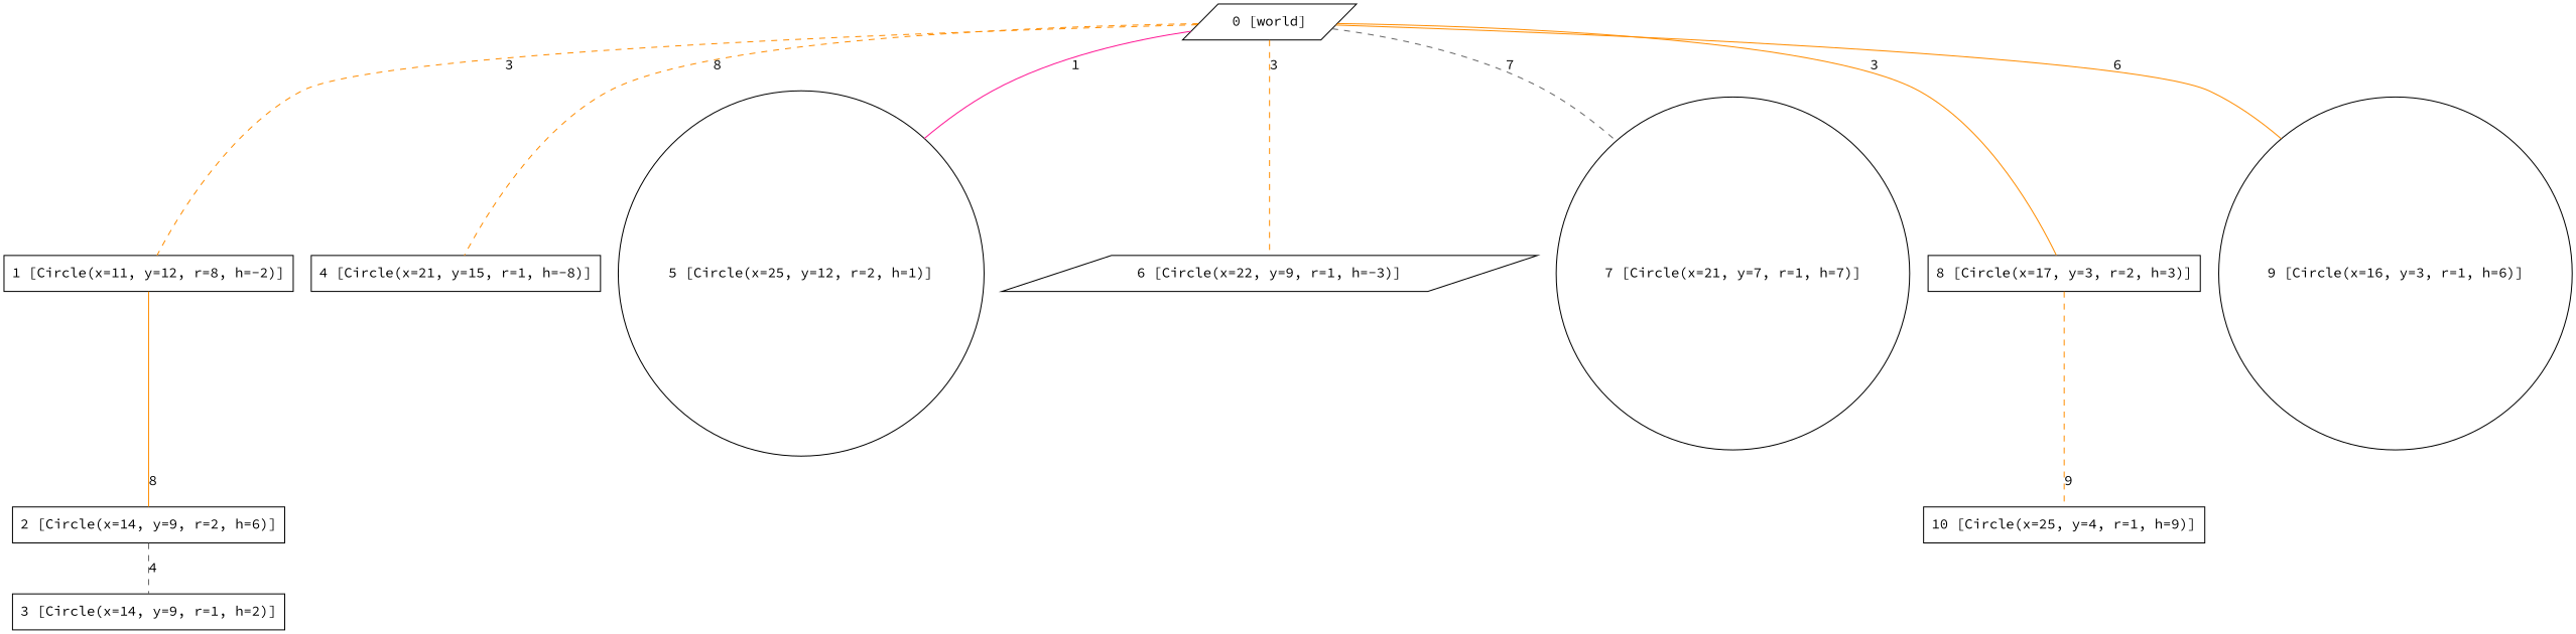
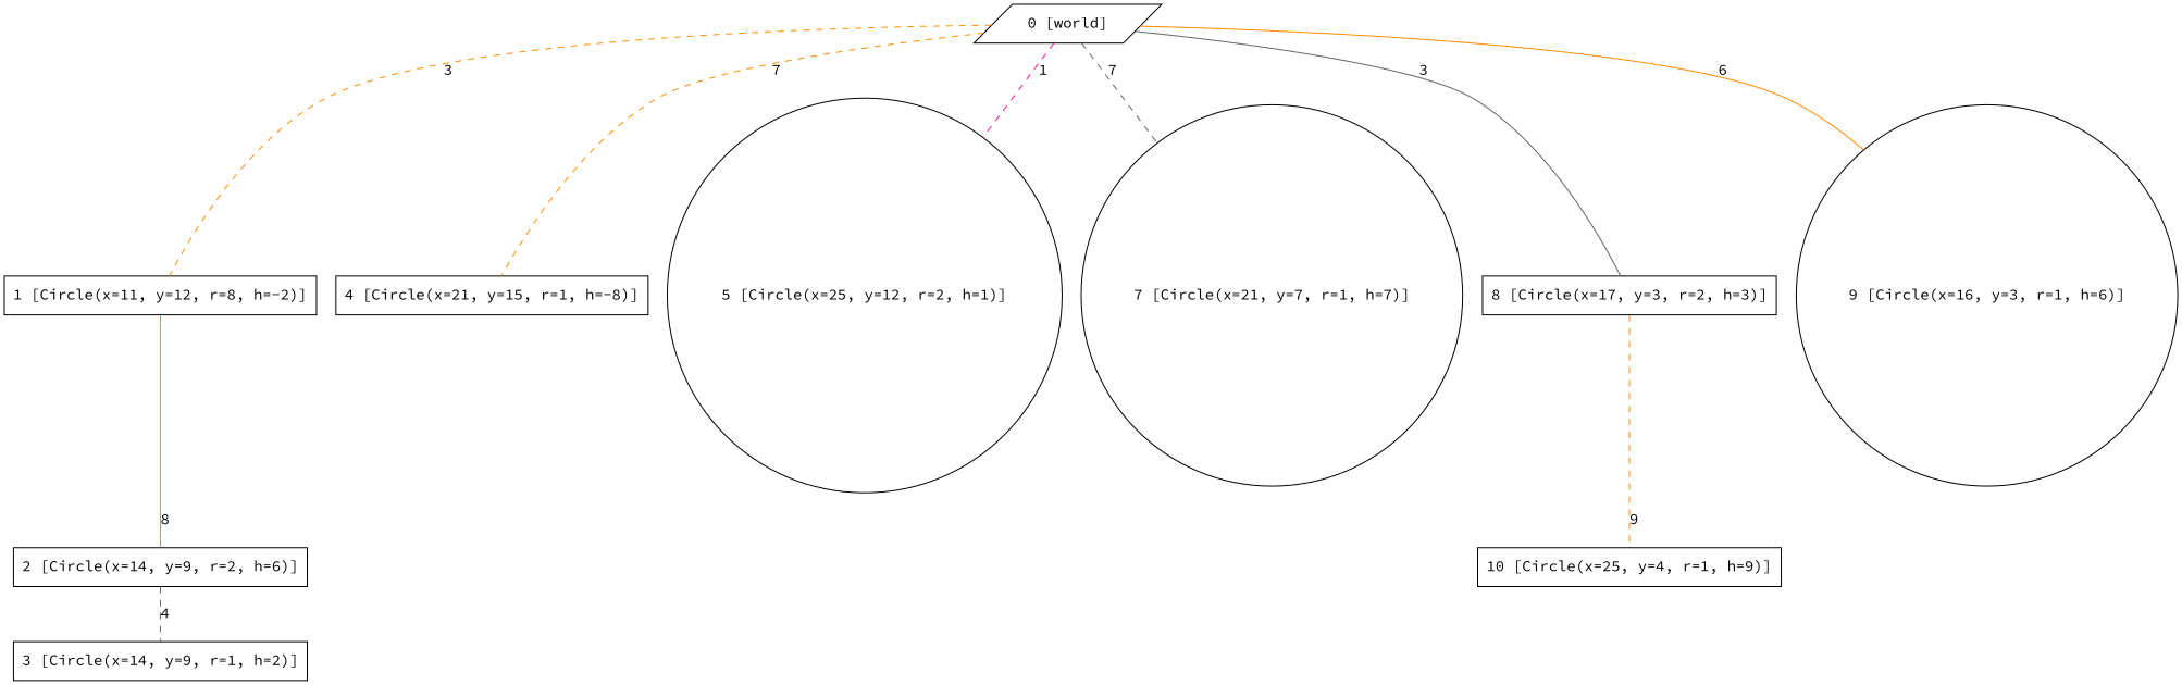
  graph {
    fontname="Source Code Pro"
    node [fontname="Source Code Pro" shape=box]
    edge [color=darkorange fontname="Source Code Pro" style=dashed]
    n1 [label="0 [world]" shape=parallelogram]
    n2 [label="1 [Circle(x=11, y=12, r=8, h=-2)]"]
    n3 [label="4 [Circle(x=21, y=15, r=1, h=-8)]"]
    n4 [label="5 [Circle(x=25, y=12, r=2, h=1)]" shape=circle]
-   n5 [label="6 [Circle(x=22, y=9, r=1, h=-3)]" shape=parallelogram]
    n6 [label="7 [Circle(x=21, y=7, r=1, h=7)]" shape=circle]
    n7 [label="8 [Circle(x=17, y=3, r=2, h=3)]"]
    n8 [label="9 [Circle(x=16, y=3, r=1, h=6)]" shape=circle]
    n9 [label="2 [Circle(x=14, y=9, r=2, h=6)]"]
    n10 [label="10 [Circle(x=25, y=4, r=1, h=9)]"]
    n11 [label="3 [Circle(x=14, y=9, r=1, h=2)]"]
    n1 -- n2 [label=3]
-   n1 -- n3 [label=8]
-   n1 -- n4 [color=deeppink label=1 style=solid]
-   n1 -- n5 [label=3]
+   n1 -- n3 [label=7]
+   n1 -- n4 [color=deeppink label=1]
    n1 -- n6 [color=gray40 label=7]
-   n1 -- n7 [label=3 style=solid]
+   n1 -- n7 [color=gray40 label=3 style=solid]
    n1 -- n8 [label=6 style=solid]
    n2 -- n9 [label=8 style=solid]
    n7 -- n10 [label=9]
    n9 -- n11 [color=gray40 label=4]
  }
